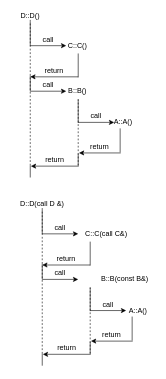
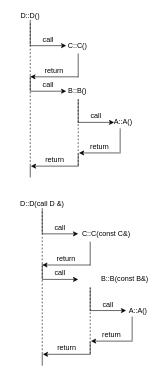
  <mxCell id="0" />
  <mxCell id="1" parent="0" />
  <mxCell id="2" value="D::D()" style="text;html=1;strokeColor=none;fillColor=none;align=center;verticalAlign=middle;whiteSpace=wrap;rounded=0;" vertex="1" parent="1"><mxGeometry x="30" y="20" width="40" height="10" as="geometry" /></mxCell>
  <mxCell id="3" value="C::C()" style="text;html=1;strokeColor=none;fillColor=none;align=center;verticalAlign=middle;whiteSpace=wrap;rounded=0;" vertex="1" parent="1"><mxGeometry x="114" y="65" width="30" height="20" as="geometry" /></mxCell>
  <mxCell id="4" value="" style="endArrow=none;dashed=1;html=1;rounded=0;entryX=0.5;entryY=1;entryDx=0;entryDy=0;" edge="1" parent="1" target="2"><mxGeometry width="50" height="50" relative="1" as="geometry"><mxPoint x="50" y="275" as="sourcePoint" /><mxPoint x="100" y="145" as="targetPoint" /></mxGeometry></mxCell>
  <mxCell id="5" value="" style="endArrow=none;html=1;rounded=0;" edge="1" parent="1"><mxGeometry width="50" height="50" relative="1" as="geometry"><mxPoint x="50" y="75" as="sourcePoint" /><mxPoint x="50" y="35" as="targetPoint" /></mxGeometry></mxCell>
  <mxCell id="6" value="" style="endArrow=none;html=1;rounded=0;" edge="1" parent="1"><mxGeometry width="50" height="50" relative="1" as="geometry"><mxPoint x="130" y="128" as="sourcePoint" /><mxPoint x="130" y="88" as="targetPoint" /></mxGeometry></mxCell>
  <mxCell id="7" value="" style="group" vertex="1" connectable="0" parent="1"><mxGeometry x="50" y="55" width="60" height="20" as="geometry" /></mxCell>
  <mxCell id="8" value="" style="group" vertex="1" connectable="0" parent="7"><mxGeometry width="60" height="20" as="geometry" /></mxCell>
  <mxCell id="9" value="" style="endArrow=classic;html=1;rounded=0;" edge="1" parent="8"><mxGeometry width="50" height="50" relative="1" as="geometry"><mxPoint y="20" as="sourcePoint" /><mxPoint x="60" y="20" as="targetPoint" /></mxGeometry></mxCell>
  <mxCell id="10" value="call" style="text;html=1;strokeColor=none;fillColor=none;align=center;verticalAlign=middle;whiteSpace=wrap;rounded=0;" vertex="1" parent="7"><mxGeometry x="15" width="30" height="20" as="geometry" /></mxCell>
  <mxCell id="11" value="" style="group" vertex="1" connectable="0" parent="1"><mxGeometry x="130" y="183" width="60" height="20" as="geometry" /></mxCell>
  <mxCell id="12" value="" style="group" vertex="1" connectable="0" parent="11"><mxGeometry width="60" height="20" as="geometry" /></mxCell>
  <mxCell id="13" value="" style="endArrow=classic;html=1;rounded=0;" edge="1" parent="12"><mxGeometry width="50" height="50" relative="1" as="geometry"><mxPoint y="20" as="sourcePoint" /><mxPoint x="60" y="20" as="targetPoint" /></mxGeometry></mxCell>
  <mxCell id="14" value="call" style="text;html=1;strokeColor=none;fillColor=none;align=center;verticalAlign=middle;whiteSpace=wrap;rounded=0;" vertex="1" parent="11"><mxGeometry x="15" width="30" height="20" as="geometry" /></mxCell>
  <mxCell id="15" value="A::A()" style="text;html=1;strokeColor=none;fillColor=none;align=center;verticalAlign=middle;whiteSpace=wrap;rounded=0;" vertex="1" parent="1"><mxGeometry x="190" y="193" width="30" height="20" as="geometry" /></mxCell>
  <mxCell id="16" value="" style="endArrow=none;html=1;rounded=0;" edge="1" parent="1"><mxGeometry width="50" height="50" relative="1" as="geometry"><mxPoint x="200" y="253" as="sourcePoint" /><mxPoint x="200" y="213" as="targetPoint" /></mxGeometry></mxCell>
  <mxCell id="17" value="" style="group" vertex="1" connectable="0" parent="1"><mxGeometry x="60" y="107" width="70" height="20" as="geometry" /></mxCell>
  <mxCell id="18" value="return" style="text;html=1;strokeColor=none;fillColor=none;align=center;verticalAlign=middle;whiteSpace=wrap;rounded=0;" vertex="1" parent="17"><mxGeometry x="15" width="30" height="20" as="geometry" /></mxCell>
  <mxCell id="19" value="" style="endArrow=classic;html=1;rounded=0;" edge="1" parent="17"><mxGeometry width="50" height="50" relative="1" as="geometry"><mxPoint x="70" y="20" as="sourcePoint" /><mxPoint x="-10" y="20" as="targetPoint" /></mxGeometry></mxCell>
  <mxCell id="20" value="B::B()" style="text;html=1;strokeColor=none;fillColor=none;align=center;verticalAlign=middle;whiteSpace=wrap;rounded=0;" vertex="1" parent="1"><mxGeometry x="114" y="141" width="30" height="20" as="geometry" /></mxCell>
  <mxCell id="21" value="" style="endArrow=none;html=1;rounded=0;" edge="1" parent="1"><mxGeometry width="50" height="50" relative="1" as="geometry"><mxPoint x="50" y="151" as="sourcePoint" /><mxPoint x="50" y="125" as="targetPoint" /></mxGeometry></mxCell>
  <mxCell id="22" value="" style="endArrow=none;html=1;rounded=0;" edge="1" parent="1"><mxGeometry width="50" height="50" relative="1" as="geometry"><mxPoint x="130" y="204" as="sourcePoint" /><mxPoint x="130" y="164" as="targetPoint" /></mxGeometry></mxCell>
  <mxCell id="23" value="" style="group" vertex="1" connectable="0" parent="1"><mxGeometry x="50" y="131" width="60" height="20" as="geometry" /></mxCell>
  <mxCell id="24" value="" style="group" vertex="1" connectable="0" parent="23"><mxGeometry width="60" height="20" as="geometry" /></mxCell>
  <mxCell id="25" value="" style="endArrow=classic;html=1;rounded=0;" edge="1" parent="24"><mxGeometry width="50" height="50" relative="1" as="geometry"><mxPoint y="20" as="sourcePoint" /><mxPoint x="60" y="20" as="targetPoint" /></mxGeometry></mxCell>
  <mxCell id="26" value="call" style="text;html=1;strokeColor=none;fillColor=none;align=center;verticalAlign=middle;whiteSpace=wrap;rounded=0;" vertex="1" parent="23"><mxGeometry x="15" width="30" height="20" as="geometry" /></mxCell>
  <mxCell id="27" value="" style="group" vertex="1" connectable="0" parent="1"><mxGeometry x="140" y="234" width="61" height="20" as="geometry" /></mxCell>
  <mxCell id="28" value="return" style="text;html=1;strokeColor=none;fillColor=none;align=center;verticalAlign=middle;whiteSpace=wrap;rounded=0;" vertex="1" parent="27"><mxGeometry x="13.071" width="26.143" height="20" as="geometry" /></mxCell>
  <mxCell id="29" value="" style="endArrow=classic;html=1;rounded=0;" edge="1" parent="27"><mxGeometry width="50" height="50" relative="1" as="geometry"><mxPoint x="61" y="20" as="sourcePoint" /><mxPoint x="-8.714" y="20" as="targetPoint" /></mxGeometry></mxCell>
  <mxCell id="30" value="" style="endArrow=none;dashed=1;html=1;rounded=0;entryX=0.5;entryY=1;entryDx=0;entryDy=0;" edge="1" parent="1"><mxGeometry width="50" height="50" relative="1" as="geometry"><mxPoint x="130" y="275" as="sourcePoint" /><mxPoint x="130" y="165" as="targetPoint" /></mxGeometry></mxCell>
  <mxCell id="31" value="" style="group" vertex="1" connectable="0" parent="1"><mxGeometry x="61" y="256" width="70" height="20" as="geometry" /></mxCell>
  <mxCell id="32" value="return" style="text;html=1;strokeColor=none;fillColor=none;align=center;verticalAlign=middle;whiteSpace=wrap;rounded=0;" vertex="1" parent="31"><mxGeometry x="15" width="30" height="20" as="geometry" /></mxCell>
  <mxCell id="33" value="" style="endArrow=classic;html=1;rounded=0;" edge="1" parent="31"><mxGeometry width="50" height="50" relative="1" as="geometry"><mxPoint x="70" y="20" as="sourcePoint" /><mxPoint x="-10" y="20" as="targetPoint" /></mxGeometry></mxCell>
  <mxCell id="34" value="" style="endArrow=none;html=1;rounded=0;" edge="1" parent="1"><mxGeometry width="50" height="50" relative="1" as="geometry"><mxPoint x="130" y="275" as="sourcePoint" /><mxPoint x="130" y="255" as="targetPoint" /></mxGeometry></mxCell>
  <mxCell id="35" value="" style="endArrow=none;html=1;rounded=0;" edge="1" parent="1"><mxGeometry width="50" height="50" relative="1" as="geometry"><mxPoint x="50" y="295" as="sourcePoint" /><mxPoint x="50" y="275" as="targetPoint" /></mxGeometry></mxCell>
  <mxCell id="36" value="" style="group" vertex="1" connectable="0" parent="1"><mxGeometry x="20" y="334" width="235" height="275" as="geometry" /></mxCell>
  <mxCell id="37" value="D::D(call D &amp;amp;)" style="text;html=1;strokeColor=none;fillColor=none;align=center;verticalAlign=middle;whiteSpace=wrap;rounded=0;" vertex="1" parent="36"><mxGeometry width="100" height="10" as="geometry" /></mxCell>
- <mxCell id="38" value="C::C(call C&amp;amp;)" style="text;html=1;strokeColor=none;fillColor=none;align=center;verticalAlign=middle;whiteSpace=wrap;rounded=0;" vertex="1" parent="36"><mxGeometry x="109" y="45" width="96" height="20" as="geometry" /></mxCell>
+ <mxCell id="38" value="C::C(const C&amp;amp;)" style="text;html=1;strokeColor=none;fillColor=none;align=center;verticalAlign=middle;whiteSpace=wrap;rounded=0;" vertex="1" parent="36"><mxGeometry x="109" y="45" width="96" height="20" as="geometry" /></mxCell>
  <mxCell id="39" value="" style="endArrow=none;dashed=1;html=1;rounded=0;entryX=0.5;entryY=1;entryDx=0;entryDy=0;" edge="1" parent="36" target="37"><mxGeometry width="50" height="50" relative="1" as="geometry"><mxPoint x="50" y="255" as="sourcePoint" /><mxPoint x="100" y="125" as="targetPoint" /></mxGeometry></mxCell>
  <mxCell id="40" value="" style="endArrow=none;html=1;rounded=0;" edge="1" parent="36"><mxGeometry width="50" height="50" relative="1" as="geometry"><mxPoint x="50" y="55" as="sourcePoint" /><mxPoint x="50" y="15" as="targetPoint" /></mxGeometry></mxCell>
  <mxCell id="41" value="" style="endArrow=none;html=1;rounded=0;" edge="1" parent="36"><mxGeometry width="50" height="50" relative="1" as="geometry"><mxPoint x="130" y="108" as="sourcePoint" /><mxPoint x="130" y="68" as="targetPoint" /></mxGeometry></mxCell>
  <mxCell id="42" value="" style="group" vertex="1" connectable="0" parent="36"><mxGeometry x="50" y="35" width="60" height="20" as="geometry" /></mxCell>
  <mxCell id="43" value="" style="group" vertex="1" connectable="0" parent="42"><mxGeometry width="60" height="20" as="geometry" /></mxCell>
  <mxCell id="44" value="" style="endArrow=classic;html=1;rounded=0;" edge="1" parent="43"><mxGeometry width="50" height="50" relative="1" as="geometry"><mxPoint y="20" as="sourcePoint" /><mxPoint x="60" y="20" as="targetPoint" /></mxGeometry></mxCell>
  <mxCell id="45" value="call" style="text;html=1;strokeColor=none;fillColor=none;align=center;verticalAlign=middle;whiteSpace=wrap;rounded=0;" vertex="1" parent="42"><mxGeometry x="15" width="30" height="20" as="geometry" /></mxCell>
  <mxCell id="46" value="" style="group" vertex="1" connectable="0" parent="36"><mxGeometry x="130" y="163" width="60" height="20" as="geometry" /></mxCell>
  <mxCell id="47" value="" style="group" vertex="1" connectable="0" parent="46"><mxGeometry width="60" height="20" as="geometry" /></mxCell>
  <mxCell id="48" value="" style="endArrow=classic;html=1;rounded=0;" edge="1" parent="47"><mxGeometry width="50" height="50" relative="1" as="geometry"><mxPoint y="20" as="sourcePoint" /><mxPoint x="60" y="20" as="targetPoint" /></mxGeometry></mxCell>
  <mxCell id="49" value="call" style="text;html=1;strokeColor=none;fillColor=none;align=center;verticalAlign=middle;whiteSpace=wrap;rounded=0;" vertex="1" parent="46"><mxGeometry x="15" width="30" height="20" as="geometry" /></mxCell>
  <mxCell id="50" value="A::A()" style="text;html=1;strokeColor=none;fillColor=none;align=center;verticalAlign=middle;whiteSpace=wrap;rounded=0;" vertex="1" parent="36"><mxGeometry x="185" y="173" width="50" height="20" as="geometry" /></mxCell>
  <mxCell id="51" value="" style="endArrow=none;html=1;rounded=0;" edge="1" parent="36"><mxGeometry width="50" height="50" relative="1" as="geometry"><mxPoint x="200" y="233" as="sourcePoint" /><mxPoint x="200" y="193" as="targetPoint" /></mxGeometry></mxCell>
  <mxCell id="52" value="" style="group" vertex="1" connectable="0" parent="36"><mxGeometry x="60" y="87" width="70" height="20" as="geometry" /></mxCell>
  <mxCell id="53" value="return" style="text;html=1;strokeColor=none;fillColor=none;align=center;verticalAlign=middle;whiteSpace=wrap;rounded=0;" vertex="1" parent="52"><mxGeometry x="15" width="30" height="20" as="geometry" /></mxCell>
  <mxCell id="54" value="" style="endArrow=classic;html=1;rounded=0;" edge="1" parent="52"><mxGeometry width="50" height="50" relative="1" as="geometry"><mxPoint x="70" y="20" as="sourcePoint" /><mxPoint x="-10" y="20" as="targetPoint" /></mxGeometry></mxCell>
  <mxCell id="55" value="B::B(const B&amp;amp;)" style="text;html=1;strokeColor=none;fillColor=none;align=center;verticalAlign=middle;whiteSpace=wrap;rounded=0;" vertex="1" parent="36"><mxGeometry x="145" y="121" width="86" height="20" as="geometry" /></mxCell>
  <mxCell id="56" value="" style="endArrow=none;html=1;rounded=0;" edge="1" parent="36"><mxGeometry width="50" height="50" relative="1" as="geometry"><mxPoint x="50" y="131" as="sourcePoint" /><mxPoint x="50" y="105" as="targetPoint" /></mxGeometry></mxCell>
  <mxCell id="57" value="" style="endArrow=none;html=1;rounded=0;" edge="1" parent="36"><mxGeometry width="50" height="50" relative="1" as="geometry"><mxPoint x="130" y="184" as="sourcePoint" /><mxPoint x="130" y="144" as="targetPoint" /></mxGeometry></mxCell>
  <mxCell id="58" value="" style="group" vertex="1" connectable="0" parent="36"><mxGeometry x="50" y="111" width="60" height="20" as="geometry" /></mxCell>
  <mxCell id="59" value="" style="group" vertex="1" connectable="0" parent="58"><mxGeometry width="60" height="20" as="geometry" /></mxCell>
  <mxCell id="60" value="" style="endArrow=classic;html=1;rounded=0;" edge="1" parent="59"><mxGeometry width="50" height="50" relative="1" as="geometry"><mxPoint y="20" as="sourcePoint" /><mxPoint x="60" y="20" as="targetPoint" /></mxGeometry></mxCell>
  <mxCell id="61" value="call" style="text;html=1;strokeColor=none;fillColor=none;align=center;verticalAlign=middle;whiteSpace=wrap;rounded=0;" vertex="1" parent="58"><mxGeometry x="15" width="30" height="20" as="geometry" /></mxCell>
  <mxCell id="62" value="" style="group" vertex="1" connectable="0" parent="36"><mxGeometry x="140" y="214" width="61" height="20" as="geometry" /></mxCell>
  <mxCell id="63" value="return" style="text;html=1;strokeColor=none;fillColor=none;align=center;verticalAlign=middle;whiteSpace=wrap;rounded=0;" vertex="1" parent="62"><mxGeometry x="13.071" width="26.143" height="20" as="geometry" /></mxCell>
  <mxCell id="64" value="" style="endArrow=classic;html=1;rounded=0;" edge="1" parent="62"><mxGeometry width="50" height="50" relative="1" as="geometry"><mxPoint x="61" y="20" as="sourcePoint" /><mxPoint x="-8.714" y="20" as="targetPoint" /></mxGeometry></mxCell>
  <mxCell id="65" value="" style="endArrow=none;dashed=1;html=1;rounded=0;entryX=0.5;entryY=1;entryDx=0;entryDy=0;" edge="1" parent="36"><mxGeometry width="50" height="50" relative="1" as="geometry"><mxPoint x="130" y="255" as="sourcePoint" /><mxPoint x="130" y="145" as="targetPoint" /></mxGeometry></mxCell>
  <mxCell id="66" value="" style="group" vertex="1" connectable="0" parent="36"><mxGeometry x="61" y="236" width="70" height="20" as="geometry" /></mxCell>
  <mxCell id="67" value="return" style="text;html=1;strokeColor=none;fillColor=none;align=center;verticalAlign=middle;whiteSpace=wrap;rounded=0;" vertex="1" parent="66"><mxGeometry x="15" width="30" height="20" as="geometry" /></mxCell>
  <mxCell id="68" value="" style="endArrow=classic;html=1;rounded=0;" edge="1" parent="66"><mxGeometry width="50" height="50" relative="1" as="geometry"><mxPoint x="70" y="20" as="sourcePoint" /><mxPoint x="-10" y="20" as="targetPoint" /></mxGeometry></mxCell>
  <mxCell id="69" value="" style="endArrow=none;html=1;rounded=0;" edge="1" parent="36"><mxGeometry width="50" height="50" relative="1" as="geometry"><mxPoint x="130" y="255" as="sourcePoint" /><mxPoint x="130" y="235" as="targetPoint" /></mxGeometry></mxCell>
  <mxCell id="70" value="" style="endArrow=none;html=1;rounded=0;" edge="1" parent="36"><mxGeometry width="50" height="50" relative="1" as="geometry"><mxPoint x="50" y="275" as="sourcePoint" /><mxPoint x="50" y="255" as="targetPoint" /></mxGeometry></mxCell>
